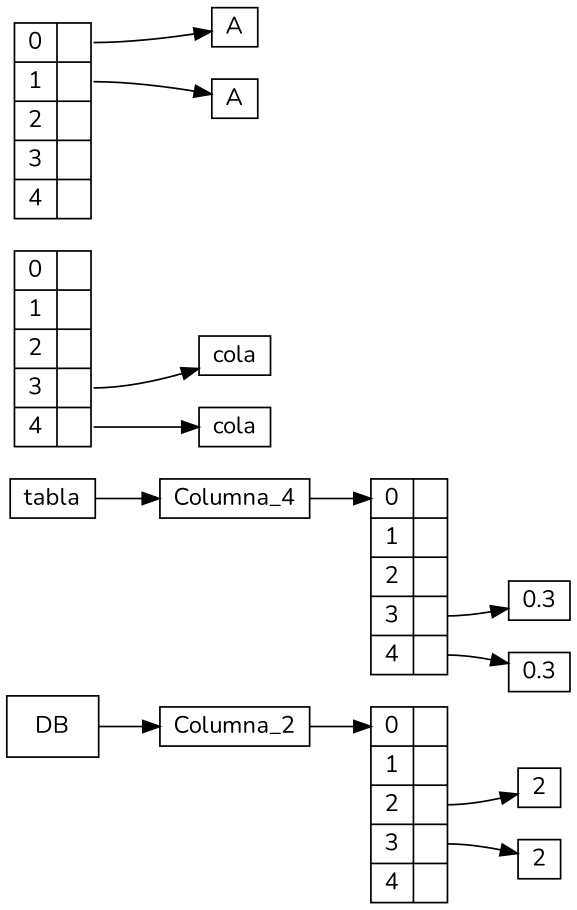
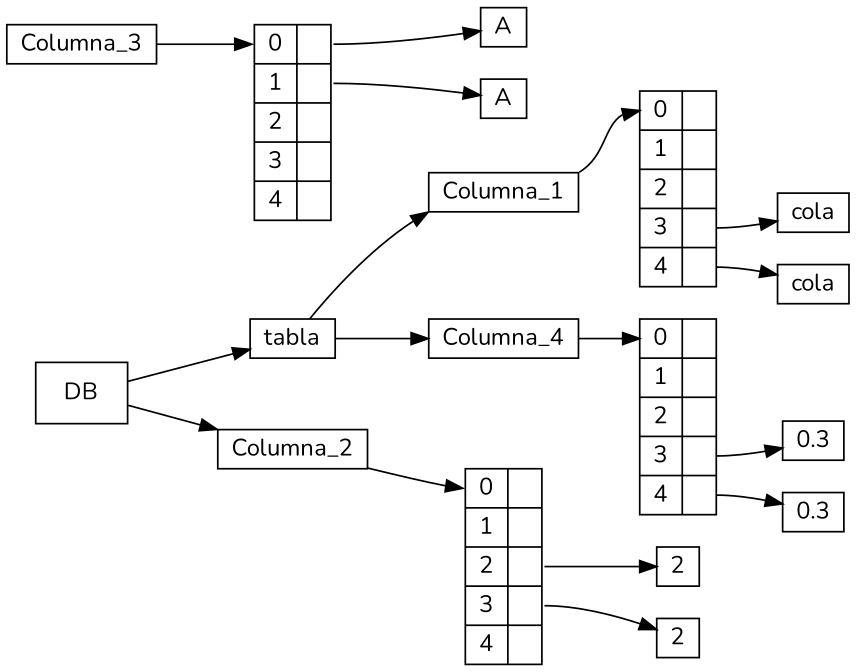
  digraph {
    fontname=Nunito
    rankdir=LR
    node [fontname=Nunito shape=record]
    edge [fontname=Nunito headport=f0]
    DB [shape=box]
    tabla [height=.1 shape=box width=.1]
    n3 [height=.1 label="<f0> Columna_2" width=.1]
+   n4 [height=.1 label="<f0> Columna_1" width=.1]
    n5 [height=.1 label="<f0> Columna_4" width=.1]
    n6 [height=.1 label="{<f0> 0 | <f1>}| {<f2> 1 | <f3>}| {<f4> 2 | <f5>}| {<f6> 3 | <f7>}| {<f8> 4 | <f9>}" width=.1]
    n7 [height=.1 label="{<f0> 0 | <f1>}| {<f2> 1 | <f3>}| {<f4> 2 | <f5>}| {<f6> 3 | <f7>}| {<f8> 4 | <f9>}" width=.1]
+   n8 [height=.1 label="<f0> Columna_3" width=.1]
    n9 [height=.1 label="{<f0> 0 | <f1>}| {<f2> 1 | <f3>}| {<f4> 2 | <f5>}| {<f6> 3 | <f7>}| {<f8> 4 | <f9>}" width=.1]
    n10 [height=.1 label="{<f0> 0 | <f1>}| {<f2> 1 | <f3>}| {<f4> 2 | <f5>}| {<f6> 3 | <f7>}| {<f8> 4 | <f9>}" width=.1]
    n11 [height=.1 label="<f0> cola " width=.1]
    n12 [height=.1 label="<f0> cola " width=.1]
    n13 [height=.1 label="<f0> 2 " width=.1]
    n14 [height=.1 label="<f0> 2 " width=.1]
    n15 [height=.1 label="<f0> A " width=.1]
    n16 [height=.1 label="<f0> A " width=.1]
    n17 [height=.1 label="<f0> 0.3 " width=.1]
    n18 [height=.1 label="<f0> 0.3 " width=.1]
+   DB -> tabla
    DB -> n3
+   tabla -> n4
    tabla -> n5
    n3 -> n7 [tailport=f0]
+   n4 -> n6 [tailport=f0]
    n5 -> n10 [tailport=f0]
    n6 -> n11 [tailport=f7]
    n6 -> n12 [tailport=f9]
    n7 -> n13 [tailport=f5]
    n7 -> n14 [tailport=f7]
+   n8 -> n9 [tailport=f0]
    n9 -> n15 [tailport=f1]
    n9 -> n16 [tailport=f3]
    n10 -> n17 [tailport=f7]
    n10 -> n18 [tailport=f9]
  }
